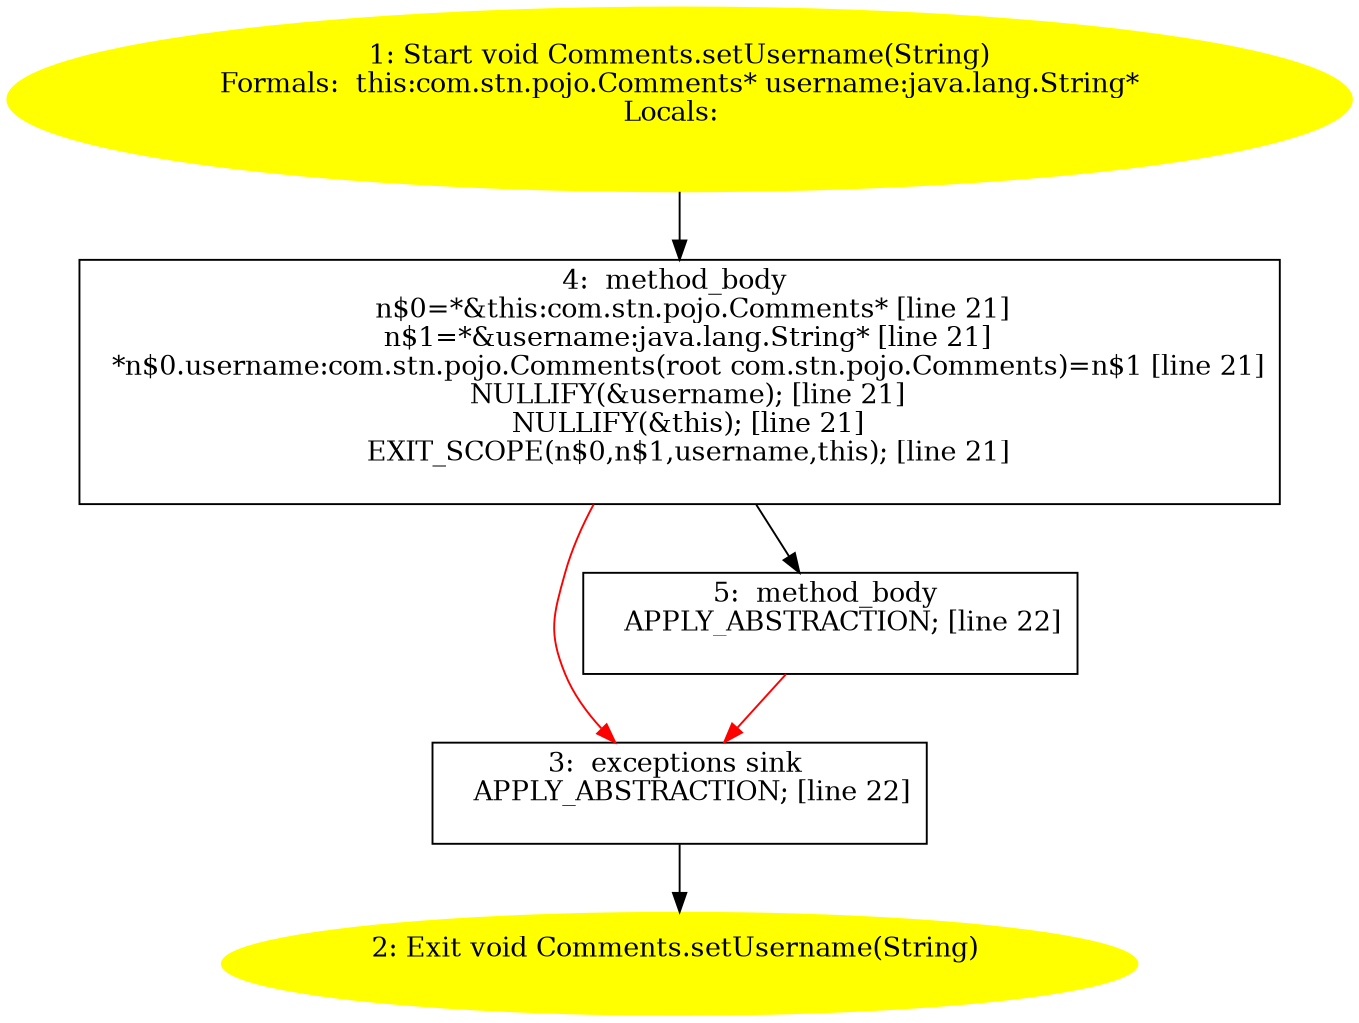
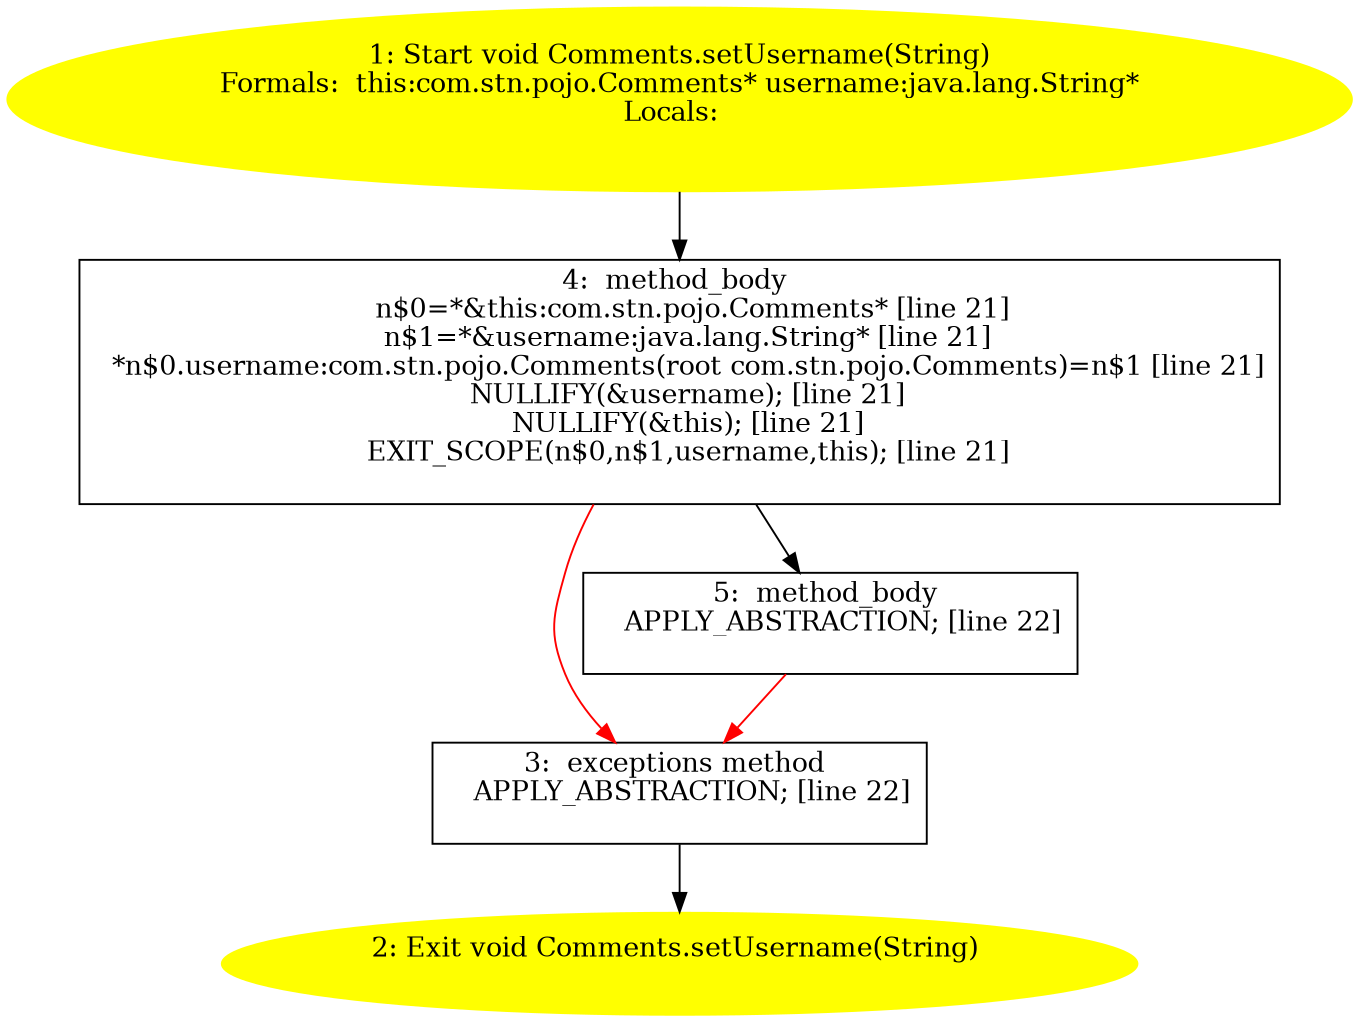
  digraph {
    node [shape=box]
    n1 [color=yellow label="1: Start void Comments.setUsername(String)\nFormals:  this:com.stn.pojo.Comments* username:java.lang.String*\nLocals:  \n  " style=filled shape=""]
    n2 [label="4:  method_body \n   n$0=*&this:com.stn.pojo.Comments* [line 21]\n  n$1=*&username:java.lang.String* [line 21]\n  *n$0.username:com.stn.pojo.Comments(root com.stn.pojo.Comments)=n$1 [line 21]\n  NULLIFY(&username); [line 21]\n  NULLIFY(&this); [line 21]\n  EXIT_SCOPE(n$0,n$1,username,this); [line 21]\n "]
-   n3 [label="3:  exceptions sink \n   APPLY_ABSTRACTION; [line 22]\n "]
+   n3 [label="3:  exceptions method \n   APPLY_ABSTRACTION; [line 22]\n "]
    n4 [label="5:  method_body \n   APPLY_ABSTRACTION; [line 22]\n "]
    n5 [color=yellow label="2: Exit void Comments.setUsername(String) \n  " style=filled shape=""]
    n1 -> n2
    n2 -> n3 [color=red]
    n2 -> n4
    n3 -> n5
    n4 -> n3 [color=red]
  }
